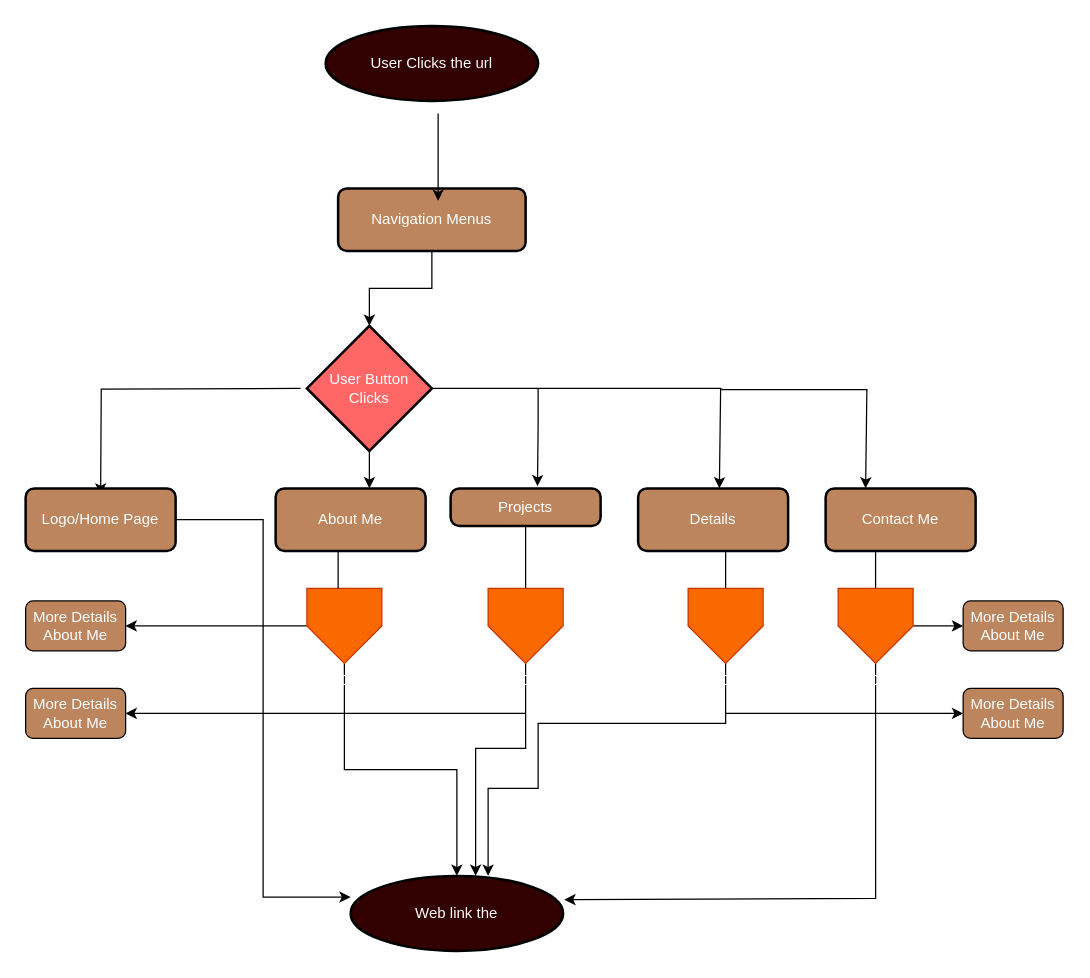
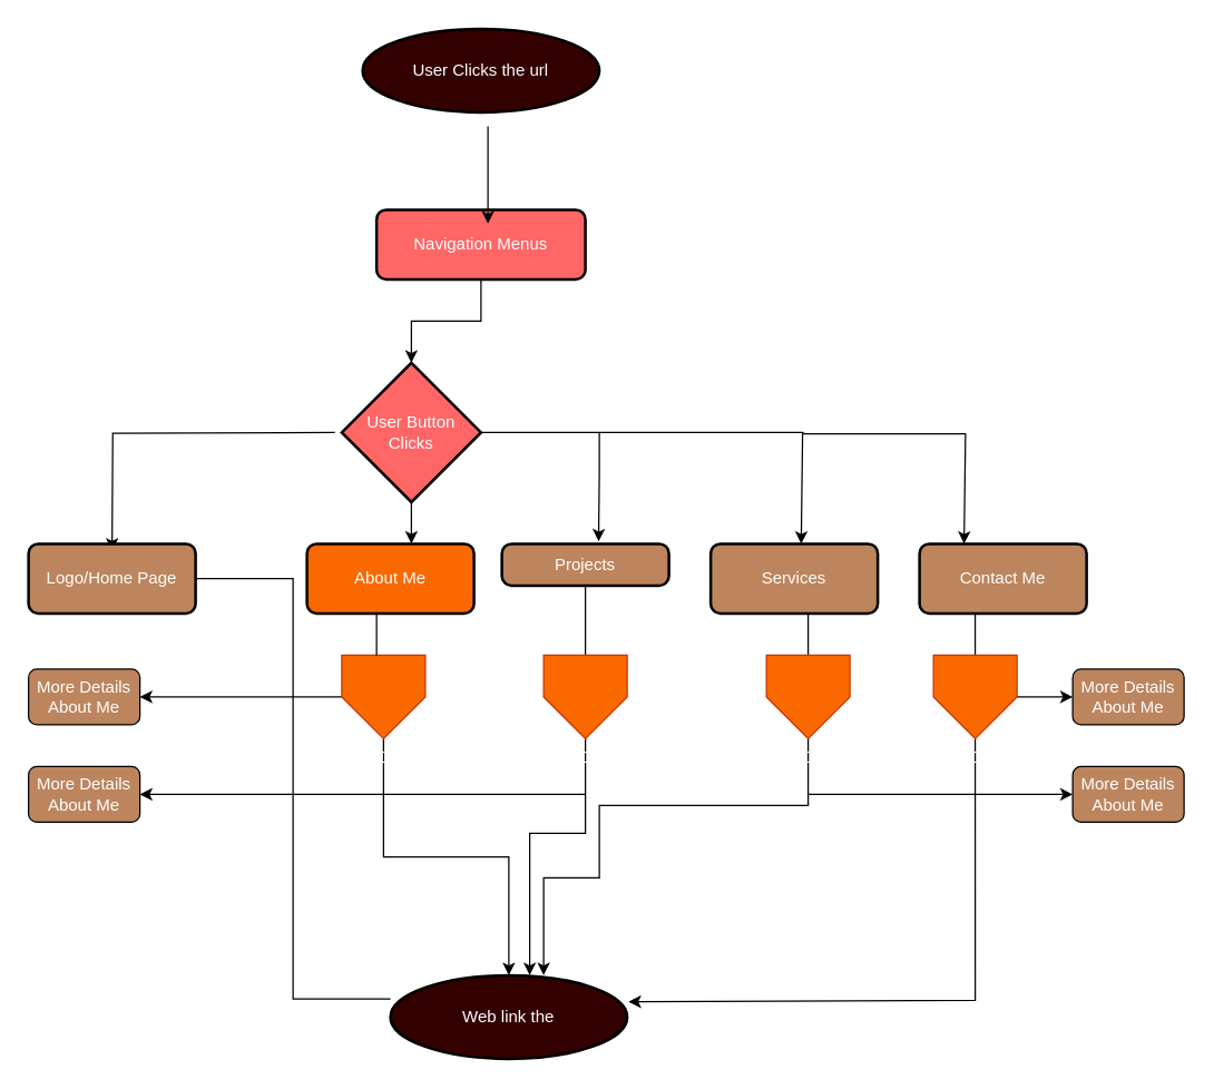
  <mxCell id="0" />
  <mxCell id="1" parent="0" />
  <mxCell id="2" style="edgeStyle=orthogonalEdgeStyle;rounded=0;orthogonalLoop=1;jettySize=auto;html=1;" parent="1" edge="1"><mxGeometry relative="1" as="geometry"><mxPoint x="80" y="395" as="targetPoint" /><mxPoint x="240" y="310" as="sourcePoint" /></mxGeometry></mxCell>
  <mxCell id="3" value="" style="edgeStyle=orthogonalEdgeStyle;rounded=0;orthogonalLoop=1;jettySize=auto;html=1;entryX=0.579;entryY=-0.059;entryDx=0;entryDy=0;entryPerimeter=0;" parent="1" edge="1" target="23"><mxGeometry relative="1" as="geometry"><mxPoint x="430" y="380" as="targetPoint" /><mxPoint x="430" y="310" as="sourcePoint" /><Array as="points"><mxPoint x="430" y="340" /></Array></mxGeometry></mxCell>
  <mxCell id="4" style="edgeStyle=orthogonalEdgeStyle;rounded=0;orthogonalLoop=1;jettySize=auto;html=1;entryX=0.5;entryY=0;entryDx=0;entryDy=0;entryPerimeter=0;" parent="1" source="5" target="9" edge="1"><mxGeometry relative="1" as="geometry"><mxPoint x="345" y="250" as="targetPoint" /></mxGeometry></mxCell>
- <mxCell id="5" value="&lt;font color=&quot;#ffffff&quot;&gt;Navigation Menus&lt;/font&gt;" style="rounded=1;whiteSpace=wrap;html=1;absoluteArcSize=1;arcSize=14;strokeWidth=2;fillColor=#BC855D;" parent="1" vertex="1"><mxGeometry x="270" y="150" width="150" height="50" as="geometry" /></mxCell>
+ <mxCell id="5" value="&lt;font color=&quot;#ffffff&quot;&gt;Navigation Menus&lt;/font&gt;" style="rounded=1;whiteSpace=wrap;html=1;absoluteArcSize=1;arcSize=14;strokeWidth=2;fillColor=#ff6666;" parent="1" vertex="1"><mxGeometry x="270" y="150" width="150" height="50" as="geometry" /></mxCell>
  <mxCell id="6" style="edgeStyle=orthogonalEdgeStyle;rounded=0;orthogonalLoop=1;jettySize=auto;html=1;" parent="1" edge="1"><mxGeometry relative="1" as="geometry"><mxPoint x="692" y="390" as="targetPoint" /><mxPoint x="577" y="310" as="sourcePoint" /><Array as="points"><mxPoint x="577" y="311" /><mxPoint x="693" y="311" /></Array></mxGeometry></mxCell>
  <mxCell id="7" style="edgeStyle=orthogonalEdgeStyle;rounded=0;orthogonalLoop=1;jettySize=auto;html=1;exitX=1;exitY=0.5;exitDx=0;exitDy=0;exitPerimeter=0;" parent="1" edge="1" source="9"><mxGeometry relative="1" as="geometry"><mxPoint x="575" y="390" as="targetPoint" /><mxPoint x="450" y="310" as="sourcePoint" /><Array as="points"><mxPoint x="576" y="310" /></Array></mxGeometry></mxCell>
  <mxCell id="8" style="edgeStyle=none;html=1;entryX=0.542;entryY=0.2;entryDx=0;entryDy=0;entryPerimeter=0;exitX=0.5;exitY=1;exitDx=0;exitDy=0;exitPerimeter=0;" edge="1" parent="1" source="9"><mxGeometry relative="1" as="geometry"><mxPoint x="295.022" y="350" as="sourcePoint" /><mxPoint x="295.04" y="390" as="targetPoint" /></mxGeometry></mxCell>
  <mxCell id="9" value="&lt;font color=&quot;#ffffff&quot;&gt;User Button Clicks&lt;/font&gt;" style="strokeWidth=2;html=1;shape=mxgraph.flowchart.decision;whiteSpace=wrap;fillColor=#FF6666;" parent="1" vertex="1"><mxGeometry x="245" y="260" width="100" height="100" as="geometry" /></mxCell>
  <mxCell id="10" value="&lt;font color=&quot;#ffffff&quot;&gt;Logo/Home Page&lt;/font&gt;" style="rounded=1;whiteSpace=wrap;html=1;absoluteArcSize=1;arcSize=14;strokeWidth=2;fillColor=#BC855D;" parent="1" vertex="1"><mxGeometry y="390" width="120" height="50" as="geometry" x="20" /></mxCell>
- <mxCell id="11" value="&lt;font color=&quot;#ffffff&quot;&gt;About Me&lt;/font&gt;" style="rounded=1;whiteSpace=wrap;html=1;absoluteArcSize=1;arcSize=14;strokeWidth=2;fillColor=#BC855D;" parent="1" vertex="1"><mxGeometry x="220" y="390" width="120" height="50" as="geometry" /></mxCell>
- <mxCell id="12" value="&lt;font color=&quot;#ffffff&quot;&gt;Details&lt;/font&gt;" style="rounded=1;whiteSpace=wrap;html=1;absoluteArcSize=1;arcSize=14;strokeWidth=2;fillColor=#BC855D;" parent="1" vertex="1"><mxGeometry x="510" y="390" width="120" height="50" as="geometry" /></mxCell>
+ <mxCell id="11" value="&lt;font color=&quot;#ffffff&quot;&gt;About Me&lt;/font&gt;" style="rounded=1;whiteSpace=wrap;html=1;absoluteArcSize=1;arcSize=14;strokeWidth=2;fillColor=#fa6800;" parent="1" vertex="1"><mxGeometry x="220" y="390" width="120" height="50" as="geometry" /></mxCell>
+ <mxCell id="12" value="&lt;font color=&quot;#ffffff&quot;&gt;Services&lt;/font&gt;" style="rounded=1;whiteSpace=wrap;html=1;absoluteArcSize=1;arcSize=14;strokeWidth=2;fillColor=#BC855D;" parent="1" vertex="1"><mxGeometry x="510" y="390" width="120" height="50" as="geometry" /></mxCell>
  <mxCell id="13" value="&lt;font color=&quot;#ffffff&quot;&gt;Contact Me&lt;/font&gt;" style="rounded=1;whiteSpace=wrap;html=1;absoluteArcSize=1;arcSize=14;strokeWidth=2;fillColor=#BC855D;" parent="1" vertex="1"><mxGeometry x="660" y="390" width="120" height="50" as="geometry" /></mxCell>
  <mxCell id="14" style="edgeStyle=orthogonalEdgeStyle;rounded=0;orthogonalLoop=1;jettySize=auto;html=1;" parent="1" source="16" target="18" edge="1"><mxGeometry relative="1" as="geometry" /></mxCell>
  <mxCell id="15" style="edgeStyle=none;html=1;" parent="1" source="16" target="22" edge="1"><mxGeometry relative="1" as="geometry"><mxPoint x="360" y="500" as="targetPoint" /></mxGeometry></mxCell>
  <mxCell id="16" value="&lt;font color=&quot;#ffffff&quot;&gt;More Details&lt;/font&gt;" style="verticalLabelPosition=bottom;verticalAlign=top;html=1;shape=offPageConnector;rounded=0;size=0.5;fillColor=#fa6800;fontColor=#000000;strokeColor=#C73500;" parent="1" vertex="1"><mxGeometry x="245" y="470" width="60" height="60" as="geometry" /></mxCell>
  <mxCell id="17" value="&lt;font style=&quot;&quot; color=&quot;#ffffff&quot;&gt;User Clicks the url&lt;/font&gt;" style="strokeWidth=2;html=1;shape=mxgraph.flowchart.start_1;whiteSpace=wrap;fillColor=#330000;" parent="1" vertex="1"><mxGeometry x="260" y="20" width="170" height="60" as="geometry" /></mxCell>
  <mxCell id="18" value="&lt;font color=&quot;#ffffff&quot;&gt;Web link the&lt;/font&gt;" style="strokeWidth=2;html=1;shape=mxgraph.flowchart.start_1;whiteSpace=wrap;fillColor=#330000;" parent="1" vertex="1"><mxGeometry x="280" y="700" width="170" height="60" as="geometry" /></mxCell>
  <mxCell id="19" style="edgeStyle=orthogonalEdgeStyle;rounded=0;orthogonalLoop=1;jettySize=auto;html=1;exitX=0.5;exitY=1;exitDx=0;exitDy=0;" parent="1" edge="1"><mxGeometry relative="1" as="geometry"><mxPoint x="640" y="670" as="sourcePoint" /><mxPoint x="640" y="670" as="targetPoint" /></mxGeometry></mxCell>
  <mxCell id="20" style="edgeStyle=orthogonalEdgeStyle;rounded=0;orthogonalLoop=1;jettySize=auto;html=1;entryX=1.006;entryY=0.317;entryDx=0;entryDy=0;entryPerimeter=0;exitX=0.333;exitY=1;exitDx=0;exitDy=0;exitPerimeter=0;" parent="1" target="18" edge="1" source="13"><mxGeometry relative="1" as="geometry"><mxPoint x="700" y="620" as="sourcePoint" /><mxPoint x="470" y="718" as="targetPoint" /><Array as="points"><mxPoint x="700" y="718" /></Array></mxGeometry></mxCell>
- <mxCell id="21" style="edgeStyle=orthogonalEdgeStyle;rounded=0;orthogonalLoop=1;jettySize=auto;html=1;entryX=0;entryY=0.283;entryDx=0;entryDy=0;entryPerimeter=0;" parent="1" source="10" target="18" edge="1"><mxGeometry relative="1" as="geometry" /></mxCell>
+ <mxCell id="21" style="edgeStyle=orthogonalEdgeStyle;rounded=0;orthogonalLoop=1;jettySize=auto;html=1;entryX=0;entryY=0.283;entryDx=0;entryDy=0;entryPerimeter=0;endArrow=none;" parent="1" source="10" target="18" edge="1"><mxGeometry relative="1" as="geometry" /></mxCell>
  <mxCell id="22" value="&lt;font color=&quot;#ffffff&quot;&gt;More Details About Me&lt;/font&gt;" style="rounded=1;whiteSpace=wrap;html=1;fillColor=#BC855D;" parent="1" vertex="1"><mxGeometry y="480" width="80" height="40" as="geometry" x="20" /></mxCell>
  <mxCell id="23" value="&lt;font color=&quot;#ffffff&quot;&gt;Projects&lt;/font&gt;" style="rounded=1;whiteSpace=wrap;html=1;absoluteArcSize=1;arcSize=14;strokeWidth=2;fillColor=#BC855D;" vertex="1" parent="1"><mxGeometry x="360" y="390" width="120" height="30" as="geometry" /></mxCell>
  <mxCell id="24" style="edgeStyle=orthogonalEdgeStyle;rounded=0;orthogonalLoop=1;jettySize=auto;html=1;exitX=0.5;exitY=1;exitDx=0;exitDy=0;exitPerimeter=0;" edge="1" parent="1" source="23"><mxGeometry relative="1" as="geometry"><mxPoint x="420" y="450" as="sourcePoint" /><mxPoint x="380" y="700" as="targetPoint" /><Array as="points"><mxPoint x="420" y="598" /><mxPoint x="380" y="598" /></Array></mxGeometry></mxCell>
  <mxCell id="25" style="edgeStyle=orthogonalEdgeStyle;rounded=0;orthogonalLoop=1;jettySize=auto;html=1;entryX=0.647;entryY=0;entryDx=0;entryDy=0;entryPerimeter=0;" edge="1" parent="1" target="18"><mxGeometry relative="1" as="geometry"><mxPoint x="580" y="440" as="sourcePoint" /><mxPoint x="390" y="680" as="targetPoint" /><Array as="points"><mxPoint x="580" y="578" /><mxPoint x="430" y="578" /><mxPoint x="430" y="630" /><mxPoint x="390" y="630" /></Array></mxGeometry></mxCell>
  <mxCell id="26" value="" style="edgeStyle=orthogonalEdgeStyle;rounded=0;orthogonalLoop=1;jettySize=auto;html=1;" edge="1" parent="1"><mxGeometry relative="1" as="geometry"><mxPoint x="350" y="160" as="targetPoint" /><mxPoint x="350" y="90" as="sourcePoint" /></mxGeometry></mxCell>
  <mxCell id="27" value="&lt;font color=&quot;#ffffff&quot;&gt;More Details&lt;/font&gt;" style="verticalLabelPosition=bottom;verticalAlign=top;html=1;shape=offPageConnector;rounded=0;size=0.5;fillColor=#fa6800;fontColor=#000000;strokeColor=#C73500;" vertex="1" parent="1"><mxGeometry x="390" y="470" width="60" height="60" as="geometry" /></mxCell>
  <mxCell id="28" value="&lt;font color=&quot;#ffffff&quot;&gt;More Details&lt;/font&gt;" style="verticalLabelPosition=bottom;verticalAlign=top;html=1;shape=offPageConnector;rounded=0;size=0.5;fillColor=#fa6800;fontColor=#000000;strokeColor=#C73500;" vertex="1" parent="1"><mxGeometry x="550" y="470" width="60" height="60" as="geometry" /></mxCell>
  <mxCell id="29" value="" style="edgeStyle=none;html=1;fontColor=#FFFFFF;" edge="1" parent="1" source="30" target="33"><mxGeometry relative="1" as="geometry" /></mxCell>
  <mxCell id="30" value="&lt;font color=&quot;#ffffff&quot;&gt;More Details&lt;/font&gt;" style="verticalLabelPosition=bottom;verticalAlign=top;html=1;shape=offPageConnector;rounded=0;size=0.5;fillColor=#fa6800;fontColor=#000000;strokeColor=#C73500;" vertex="1" parent="1"><mxGeometry x="670" y="470" width="60" height="60" as="geometry" /></mxCell>
  <mxCell id="31" value="&lt;font color=&quot;#ffffff&quot;&gt;More Details About Me&lt;/font&gt;" style="rounded=1;whiteSpace=wrap;html=1;fillColor=#BC855D;" vertex="1" parent="1"><mxGeometry y="550" width="80" height="40" as="geometry" x="20" /></mxCell>
  <mxCell id="32" style="edgeStyle=none;html=1;" edge="1" parent="1"><mxGeometry relative="1" as="geometry"><mxPoint x="100" y="570" as="targetPoint" /><mxPoint x="420" y="570" as="sourcePoint" /><Array as="points"><mxPoint x="170" y="570" /></Array></mxGeometry></mxCell>
  <mxCell id="33" value="&lt;font color=&quot;#ffffff&quot;&gt;More Details About Me&lt;/font&gt;" style="rounded=1;whiteSpace=wrap;html=1;fillColor=#BC855D;" vertex="1" parent="1"><mxGeometry x="770" y="480" width="80" height="40" as="geometry" /></mxCell>
  <mxCell id="34" value="" style="edgeStyle=none;html=1;fontColor=#FFFFFF;entryX=0;entryY=0.5;entryDx=0;entryDy=0;entryPerimeter=0;" edge="1" parent="1" target="35"><mxGeometry relative="1" as="geometry"><mxPoint x="580" y="570" as="sourcePoint" /><mxPoint x="760" y="570" as="targetPoint" /></mxGeometry></mxCell>
  <mxCell id="35" value="&lt;font color=&quot;#ffffff&quot;&gt;More Details About Me&lt;/font&gt;" style="rounded=1;whiteSpace=wrap;html=1;fillColor=#BC855D;" vertex="1" parent="1"><mxGeometry x="770" y="550" width="80" height="40" as="geometry" /></mxCell>
  <mxCell id="36" value="" style="endArrow=none;html=1;fontColor=#FFFFFF;" edge="1" parent="1"><mxGeometry width="50" height="50" relative="1" as="geometry"><mxPoint x="270" y="470" as="sourcePoint" /><mxPoint x="270" y="440" as="targetPoint" /><Array as="points"><mxPoint x="270" y="440" /></Array></mxGeometry></mxCell>
